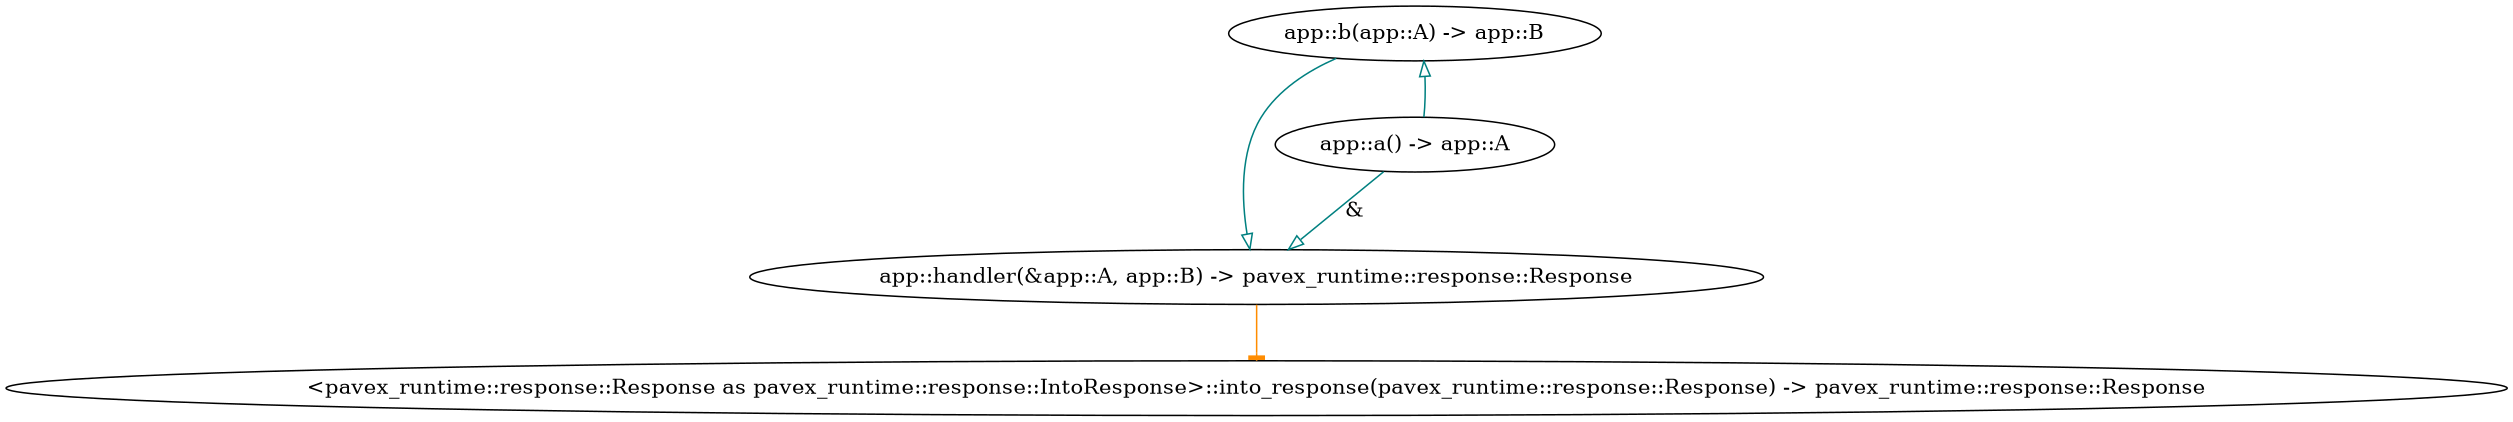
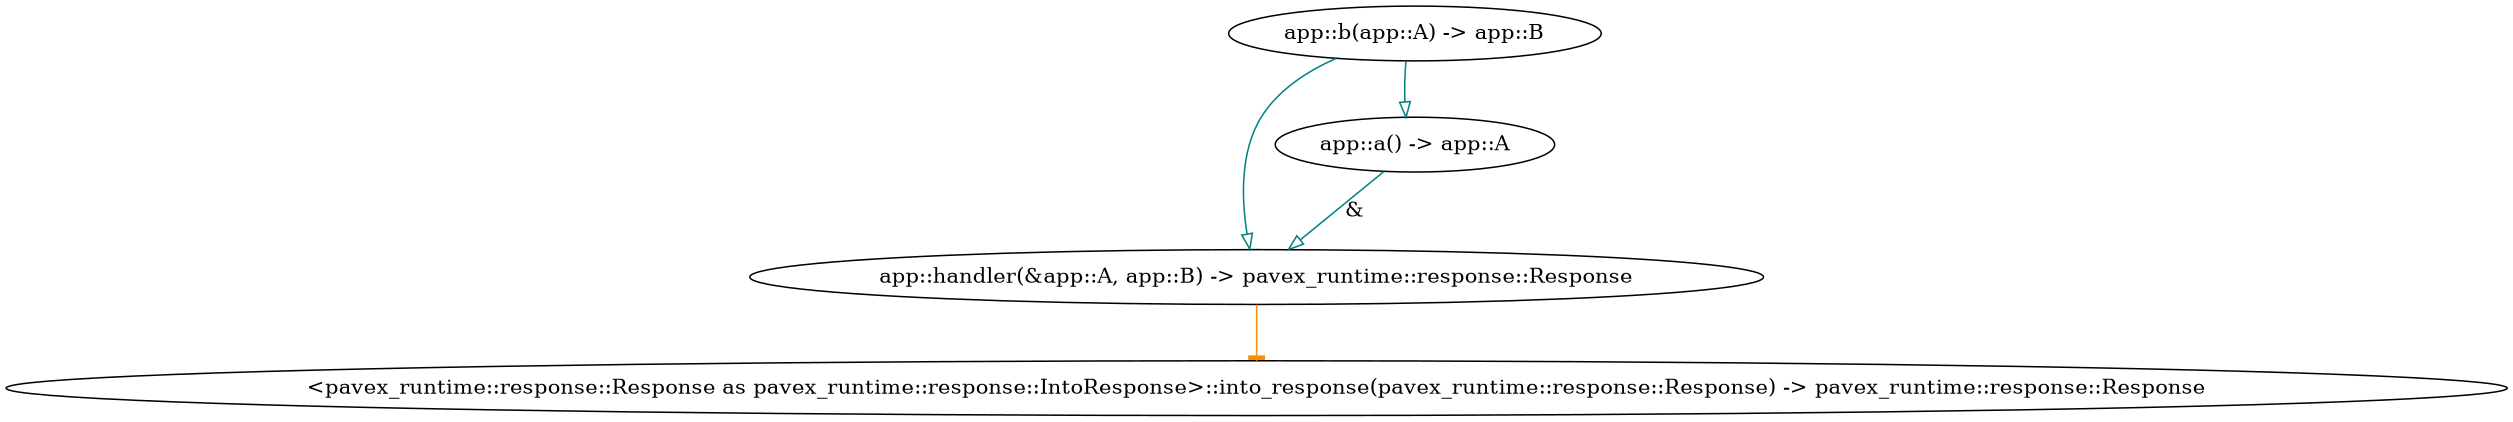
  digraph {
    edge [color=teal arrowhead=onormal]
    n1 [label="app::handler(&app::A, app::B) -> pavex_runtime::response::Response"]
    n2 [label="<pavex_runtime::response::Response as pavex_runtime::response::IntoResponse>::into_response(pavex_runtime::response::Response) -> pavex_runtime::response::Response"]
    n3 [label="app::b(app::A) -> app::B"]
    n4 [label="app::a() -> app::A"]
    n1 -> n2 [color=darkorange arrowhead=tee]
    n3 -> n1
    n4 -> n1 [label="&"]
-   n4 -> n3
+   n3 -> n4
  }
